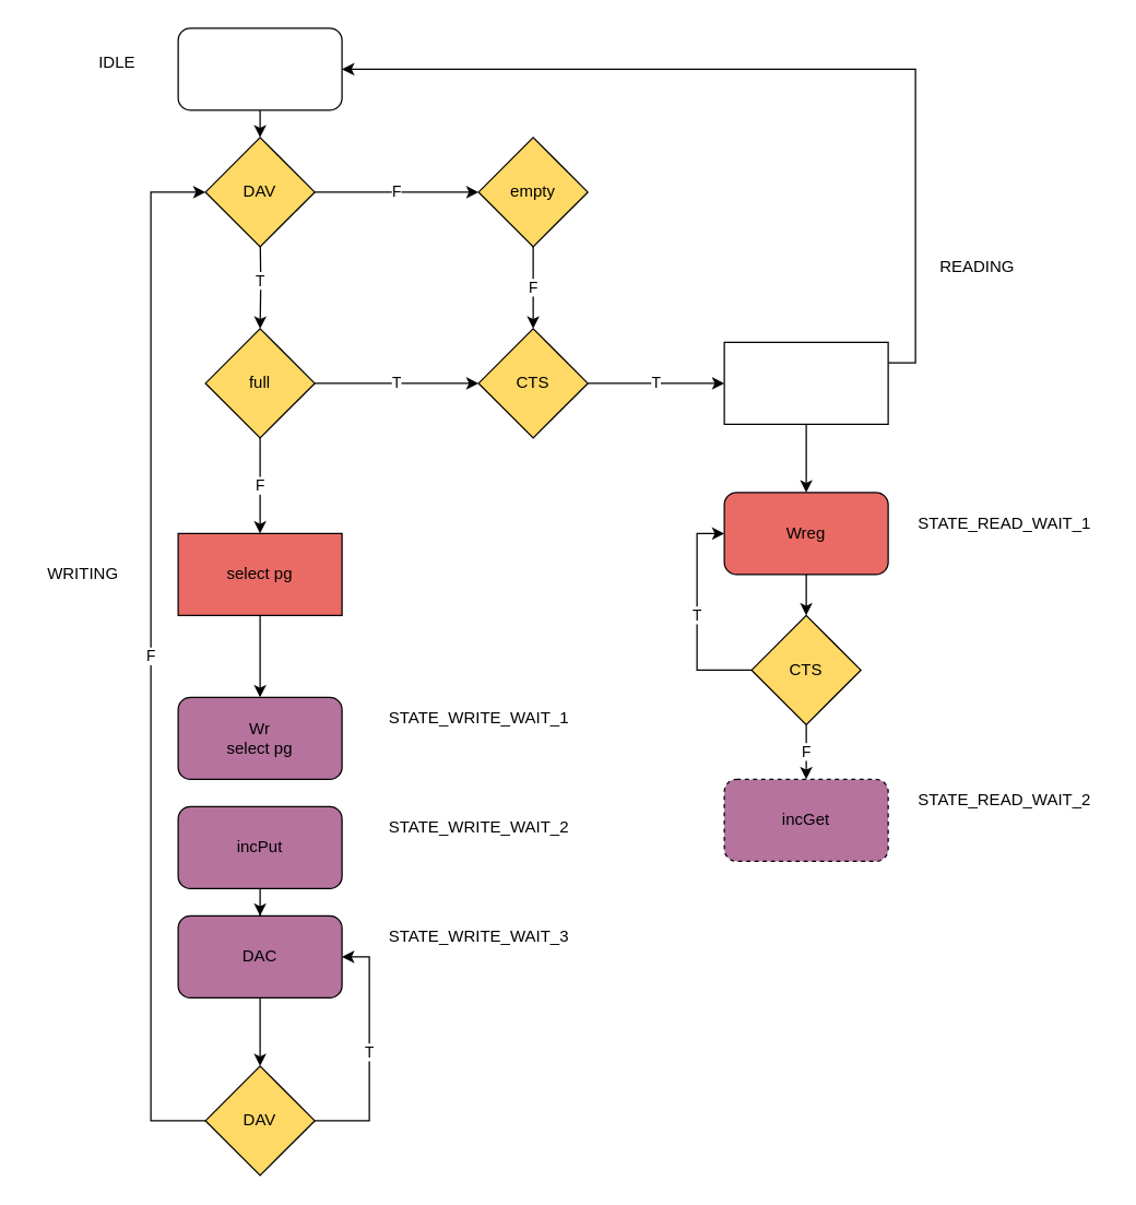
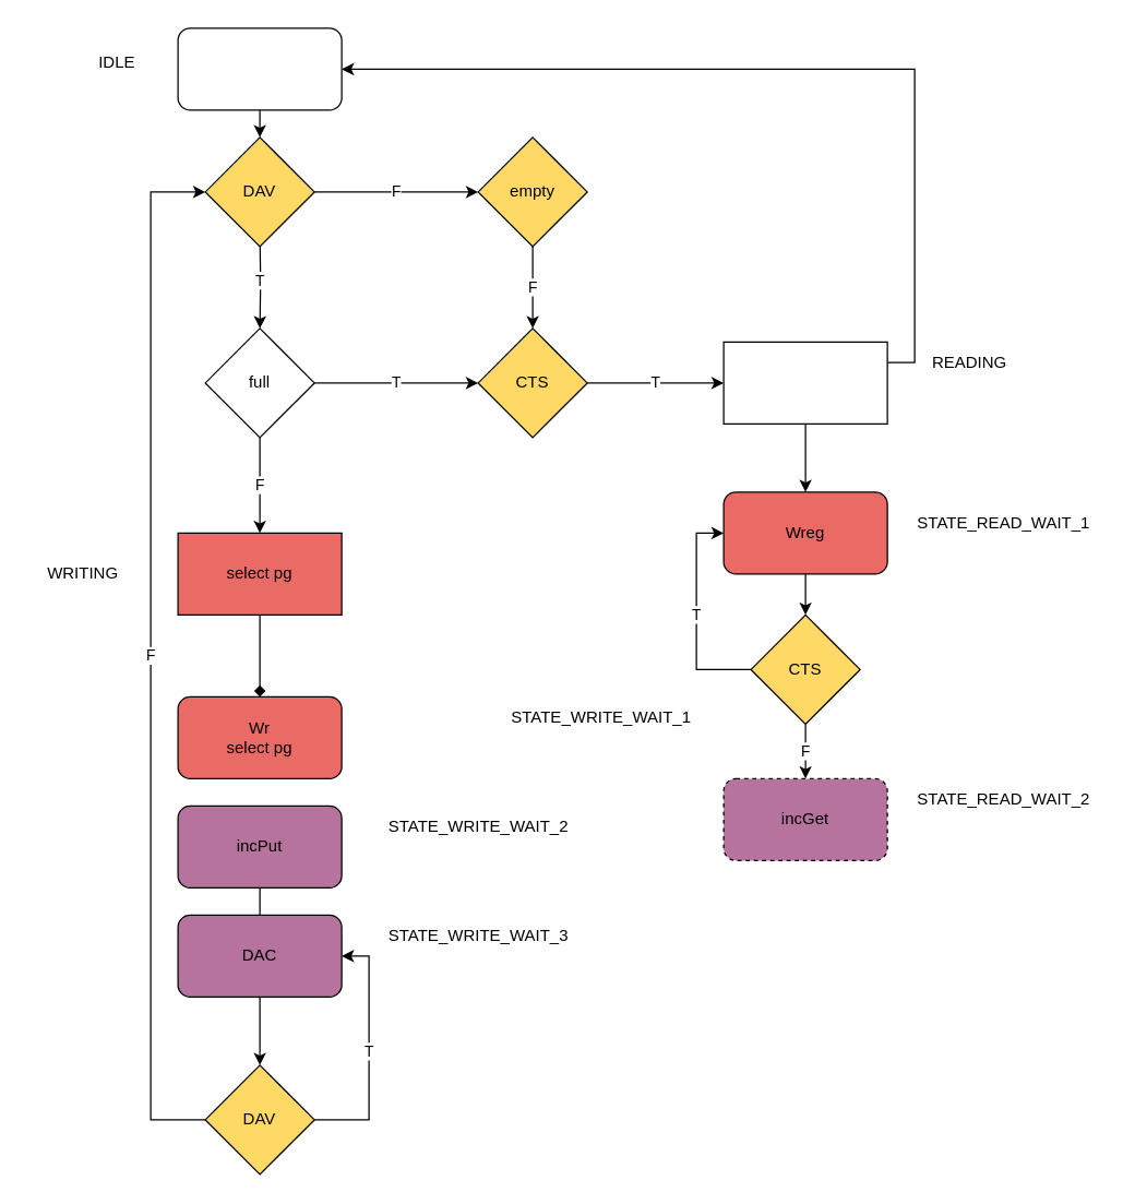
  <mxCell id="0" />
  <mxCell id="1" parent="0" />
  <mxCell id="2" value="T" style="edgeStyle=orthogonalEdgeStyle;rounded=0;orthogonalLoop=1;jettySize=auto;html=1;" edge="1" parent="1" target="6"><mxGeometry relative="1" as="geometry"><mxPoint x="190" y="170" as="sourcePoint" /></mxGeometry></mxCell>
  <mxCell id="3" value="F" style="edgeStyle=orthogonalEdgeStyle;rounded=0;orthogonalLoop=1;jettySize=auto;html=1;exitX=1;exitY=0.5;exitDx=0;exitDy=0;" edge="1" parent="1" source="37" target="17"><mxGeometry relative="1" as="geometry"><mxPoint x="250" y="140" as="sourcePoint" /></mxGeometry></mxCell>
  <mxCell id="4" value="F" style="edgeStyle=orthogonalEdgeStyle;rounded=0;orthogonalLoop=1;jettySize=auto;html=1;" edge="1" parent="1" source="6" target="9"><mxGeometry relative="1" as="geometry" /></mxCell>
  <mxCell id="5" value="T" style="edgeStyle=orthogonalEdgeStyle;rounded=0;orthogonalLoop=1;jettySize=auto;html=1;" edge="1" parent="1" source="6" target="12"><mxGeometry relative="1" as="geometry" /></mxCell>
- <mxCell id="6" value="full" style="rhombus;whiteSpace=wrap;html=1;fillColor=#FFD966;rounded=0;" vertex="1" parent="1"><mxGeometry x="150" y="240" width="80" height="80" as="geometry" /></mxCell>
+ <mxCell id="6" value="full" style="rhombus;whiteSpace=wrap;html=1;fillColor=#ffffff;rounded=0;" vertex="1" parent="1"><mxGeometry x="150" y="240" width="80" height="80" as="geometry" /></mxCell>
  <mxCell id="7" value="IDLE&lt;br&gt;" style="text;html=1;align=center;verticalAlign=middle;resizable=0;points=[];autosize=1;strokeColor=none;fillColor=none;" vertex="1" parent="1"><mxGeometry x="60" y="30" width="50" height="30" as="geometry" /></mxCell>
- <mxCell id="8" style="edgeStyle=orthogonalEdgeStyle;rounded=0;orthogonalLoop=1;jettySize=auto;html=1;exitX=0.5;exitY=1;exitDx=0;exitDy=0;entryX=0.5;entryY=0;entryDx=0;entryDy=0;" edge="1" parent="1" source="9" target="19"><mxGeometry relative="1" as="geometry" /></mxCell>
+ <mxCell id="8" style="edgeStyle=orthogonalEdgeStyle;rounded=0;orthogonalLoop=1;jettySize=auto;html=1;exitX=0.5;exitY=1;exitDx=0;exitDy=0;entryX=0.5;entryY=0;entryDx=0;entryDy=0;endArrow=diamond;" edge="1" parent="1" source="9" target="19"><mxGeometry relative="1" as="geometry" /></mxCell>
  <mxCell id="9" value="select pg" style="whiteSpace=wrap;html=1;fillColor=#EA6B66;rounded=0;" vertex="1" parent="1"><mxGeometry x="130" y="390" width="120" height="60" as="geometry" /></mxCell>
  <mxCell id="10" value="WRITING" style="text;html=1;align=center;verticalAlign=middle;resizable=0;points=[];autosize=1;strokeColor=none;fillColor=none;" vertex="1" parent="1"><mxGeometry x="20" y="405" width="80" height="30" as="geometry" /></mxCell>
  <mxCell id="11" value="T" style="edgeStyle=orthogonalEdgeStyle;rounded=0;orthogonalLoop=1;jettySize=auto;html=1;" edge="1" parent="1" source="12" target="15"><mxGeometry relative="1" as="geometry" /></mxCell>
  <mxCell id="12" value="CTS" style="rhombus;whiteSpace=wrap;html=1;fillColor=#FFD966;rounded=0;" vertex="1" parent="1"><mxGeometry x="350" y="240" width="80" height="80" as="geometry" /></mxCell>
  <mxCell id="13" style="edgeStyle=orthogonalEdgeStyle;rounded=0;orthogonalLoop=1;jettySize=auto;html=1;exitX=1;exitY=0.25;exitDx=0;exitDy=0;entryX=1;entryY=0.5;entryDx=0;entryDy=0;" edge="1" parent="1" source="15" target="39"><mxGeometry relative="1" as="geometry"><mxPoint x="670" y="90" as="targetPoint" /></mxGeometry></mxCell>
  <mxCell id="14" style="edgeStyle=orthogonalEdgeStyle;rounded=0;orthogonalLoop=1;jettySize=auto;html=1;exitX=0.5;exitY=1;exitDx=0;exitDy=0;entryX=0.5;entryY=0;entryDx=0;entryDy=0;" edge="1" parent="1" source="15" target="30"><mxGeometry relative="1" as="geometry" /></mxCell>
  <mxCell id="15" value="" style="whiteSpace=wrap;html=1;fillColor=#FFFFFF;rounded=0;" vertex="1" parent="1"><mxGeometry x="530" y="250" width="120" height="60" as="geometry" /></mxCell>
  <mxCell id="16" value="F" style="edgeStyle=orthogonalEdgeStyle;rounded=0;orthogonalLoop=1;jettySize=auto;html=1;exitX=0.5;exitY=1;exitDx=0;exitDy=0;entryX=0.5;entryY=0;entryDx=0;entryDy=0;" edge="1" parent="1" source="17" target="12"><mxGeometry relative="1" as="geometry" /></mxCell>
  <mxCell id="17" value="empty" style="rhombus;whiteSpace=wrap;html=1;fillColor=#FFD966;rounded=0;" vertex="1" parent="1"><mxGeometry x="350" y="100" width="80" height="80" as="geometry" /></mxCell>
- <mxCell id="18" value="READING" style="text;html=1;align=center;verticalAlign=middle;resizable=0;points=[];autosize=1;strokeColor=none;fillColor=none;" vertex="1" parent="1"><mxGeometry x="675" y="180" width="80" height="30" as="geometry" /></mxCell>
- <mxCell id="19" value="Wr&lt;br&gt;select pg" style="rounded=1;whiteSpace=wrap;html=1;fillColor=#B5739D;" vertex="1" parent="1"><mxGeometry x="130" y="510" width="120" height="60" as="geometry" /></mxCell>
- <mxCell id="20" value="STATE_WRITE_WAIT_1" style="text;html=1;align=center;verticalAlign=middle;resizable=0;points=[];autosize=1;strokeColor=none;fillColor=none;" vertex="1" parent="1"><mxGeometry x="270" y="510" width="160" height="30" as="geometry" /></mxCell>
- <mxCell id="21" value="" style="edgeStyle=orthogonalEdgeStyle;rounded=0;orthogonalLoop=1;jettySize=auto;html=1;" edge="1" parent="1" source="22" target="24"><mxGeometry relative="1" as="geometry" /></mxCell>
+ <mxCell id="18" value="READING" style="text;html=1;align=center;verticalAlign=middle;resizable=0;points=[];autosize=1;strokeColor=none;fillColor=none;" vertex="1" parent="1"><mxGeometry x="670" y="250" width="80" height="30" as="geometry" /></mxCell>
+ <mxCell id="19" value="Wr&lt;br&gt;select pg" style="rounded=1;whiteSpace=wrap;html=1;fillColor=#ea6b66;" vertex="1" parent="1"><mxGeometry x="130" y="510" width="120" height="60" as="geometry" /></mxCell>
+ <mxCell id="20" value="STATE_WRITE_WAIT_1" style="text;html=1;align=center;verticalAlign=middle;resizable=0;points=[];autosize=1;strokeColor=none;fillColor=none;" vertex="1" parent="1"><mxGeometry x="360" y="510" width="160" height="30" as="geometry" /></mxCell>
+ <mxCell id="21" value="" style="edgeStyle=orthogonalEdgeStyle;rounded=0;orthogonalLoop=1;jettySize=auto;html=1;endArrow=none;" edge="1" parent="1" source="22" target="24"><mxGeometry relative="1" as="geometry" /></mxCell>
  <mxCell id="22" value="incPut" style="whiteSpace=wrap;html=1;rounded=1;fillColor=#B5739D;" vertex="1" parent="1"><mxGeometry x="130" y="590" width="120" height="60" as="geometry" /></mxCell>
  <mxCell id="23" style="edgeStyle=orthogonalEdgeStyle;rounded=0;orthogonalLoop=1;jettySize=auto;html=1;exitX=0.5;exitY=1;exitDx=0;exitDy=0;entryX=0.5;entryY=0;entryDx=0;entryDy=0;" edge="1" parent="1" source="24"><mxGeometry relative="1" as="geometry"><mxPoint x="190" y="780" as="targetPoint" /></mxGeometry></mxCell>
  <mxCell id="24" value="DAC" style="whiteSpace=wrap;html=1;rounded=1;fillColor=#B5739D;" vertex="1" parent="1"><mxGeometry x="130" y="670" width="120" height="60" as="geometry" /></mxCell>
  <mxCell id="25" value="STATE_WRITE_WAIT_2" style="text;html=1;align=center;verticalAlign=middle;resizable=0;points=[];autosize=1;strokeColor=none;fillColor=none;" vertex="1" parent="1"><mxGeometry x="270" y="590" width="160" height="30" as="geometry" /></mxCell>
  <mxCell id="26" value="STATE_WRITE_WAIT_3" style="text;html=1;align=center;verticalAlign=middle;resizable=0;points=[];autosize=1;strokeColor=none;fillColor=none;" vertex="1" parent="1"><mxGeometry x="270" y="670" width="160" height="30" as="geometry" /></mxCell>
  <mxCell id="27" value="F" style="edgeStyle=orthogonalEdgeStyle;rounded=0;orthogonalLoop=1;jettySize=auto;html=1;exitX=0;exitY=0.5;exitDx=0;exitDy=0;entryX=0;entryY=0.5;entryDx=0;entryDy=0;" edge="1" parent="1" source="40" target="37"><mxGeometry relative="1" as="geometry"><mxPoint x="130" y="795" as="sourcePoint" /><mxPoint x="130" y="125" as="targetPoint" /><Array as="points"><mxPoint x="110" y="820" /><mxPoint x="110" y="140" /></Array></mxGeometry></mxCell>
  <mxCell id="28" value="T" style="edgeStyle=orthogonalEdgeStyle;rounded=0;orthogonalLoop=1;jettySize=auto;html=1;exitX=1;exitY=0.5;exitDx=0;exitDy=0;entryX=1;entryY=0.5;entryDx=0;entryDy=0;" edge="1" parent="1" source="40" target="24"><mxGeometry relative="1" as="geometry"><mxPoint x="250" y="810" as="sourcePoint" /><Array as="points"><mxPoint x="270" y="820" /><mxPoint x="270" y="700" /></Array></mxGeometry></mxCell>
  <mxCell id="29" style="edgeStyle=orthogonalEdgeStyle;rounded=0;orthogonalLoop=1;jettySize=auto;html=1;exitX=0.5;exitY=1;exitDx=0;exitDy=0;entryX=0.5;entryY=0;entryDx=0;entryDy=0;" edge="1" parent="1" source="30" target="34"><mxGeometry relative="1" as="geometry" /></mxCell>
  <mxCell id="30" value="Wreg" style="rounded=1;whiteSpace=wrap;html=1;fillColor=#ea6b66;" vertex="1" parent="1"><mxGeometry x="530" y="360" width="120" height="60" as="geometry" /></mxCell>
  <mxCell id="31" value="STATE_READ_WAIT_1" style="text;html=1;align=center;verticalAlign=middle;resizable=0;points=[];autosize=1;strokeColor=none;fillColor=none;" vertex="1" parent="1"><mxGeometry x="660" y="368" width="150" height="30" as="geometry" /></mxCell>
  <mxCell id="32" value="F" style="edgeStyle=orthogonalEdgeStyle;rounded=0;orthogonalLoop=1;jettySize=auto;html=1;exitX=0.5;exitY=1;exitDx=0;exitDy=0;entryX=0.5;entryY=0;entryDx=0;entryDy=0;" edge="1" parent="1" source="34" target="35"><mxGeometry relative="1" as="geometry" /></mxCell>
  <mxCell id="33" value="T" style="edgeStyle=orthogonalEdgeStyle;rounded=0;orthogonalLoop=1;jettySize=auto;html=1;exitX=0;exitY=0.5;exitDx=0;exitDy=0;entryX=0;entryY=0.5;entryDx=0;entryDy=0;" edge="1" parent="1" source="34" target="30"><mxGeometry relative="1" as="geometry" /></mxCell>
  <mxCell id="34" value="CTS" style="rhombus;whiteSpace=wrap;html=1;fillColor=#FFD966;" vertex="1" parent="1"><mxGeometry x="550" y="450" width="80" height="80" as="geometry" /></mxCell>
  <mxCell id="35" value="incGet" style="rounded=1;whiteSpace=wrap;html=1;fillColor=#B5739D;dashed=1;" vertex="1" parent="1"><mxGeometry x="530" y="570" width="120" height="60" as="geometry" /></mxCell>
  <mxCell id="36" value="STATE_READ_WAIT_2" style="text;html=1;align=center;verticalAlign=middle;resizable=0;points=[];autosize=1;strokeColor=none;fillColor=none;" vertex="1" parent="1"><mxGeometry x="660" y="570" width="150" height="30" as="geometry" /></mxCell>
  <mxCell id="37" value="DAV" style="rhombus;whiteSpace=wrap;html=1;fillColor=#FFD966;" vertex="1" parent="1"><mxGeometry x="150" y="100" width="80" height="80" as="geometry" /></mxCell>
  <mxCell id="38" style="edgeStyle=orthogonalEdgeStyle;rounded=0;orthogonalLoop=1;jettySize=auto;html=1;exitX=0.5;exitY=1;exitDx=0;exitDy=0;entryX=0.5;entryY=0;entryDx=0;entryDy=0;" edge="1" parent="1" source="39" target="37"><mxGeometry relative="1" as="geometry" /></mxCell>
  <mxCell id="39" value="" style="rounded=1;whiteSpace=wrap;html=1;" vertex="1" parent="1"><mxGeometry x="130" y="20" width="120" height="60" as="geometry" /></mxCell>
  <mxCell id="40" value="DAV" style="rhombus;whiteSpace=wrap;html=1;fillColor=#FFD966;" vertex="1" parent="1"><mxGeometry x="150" y="780" width="80" height="80" as="geometry" /></mxCell>
